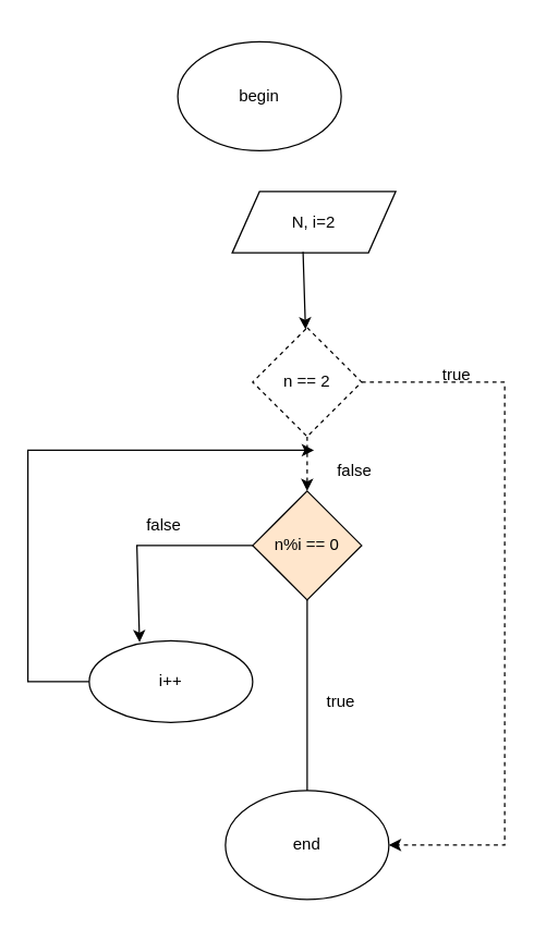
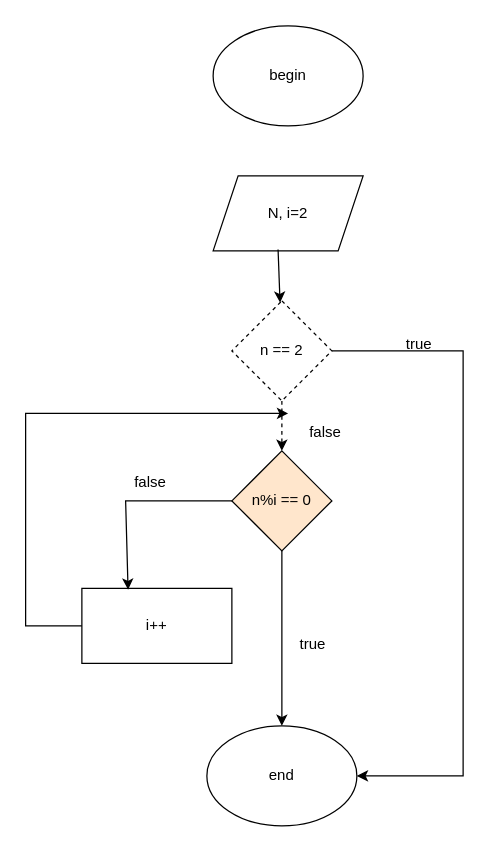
  <mxCell id="0" />
  <mxCell id="1" parent="0" />
- <mxCell id="2" value="begin" style="ellipse;whiteSpace=wrap;html=1;" vertex="1" parent="1"><mxGeometry x="130" y="30" width="120" height="80" as="geometry" /></mxCell>
- <mxCell id="3" value="N, i=2" style="shape=parallelogram;perimeter=parallelogramPerimeter;whiteSpace=wrap;html=1;fixedSize=1;" vertex="1" parent="1"><mxGeometry x="170" y="140" width="120" height="45" as="geometry" /></mxCell>
+ <mxCell id="2" value="begin" style="ellipse;whiteSpace=wrap;html=1;" vertex="1" parent="1"><mxGeometry x="170" y="20" width="120" height="80" as="geometry" /></mxCell>
+ <mxCell id="3" value="N, i=2" style="shape=parallelogram;perimeter=parallelogramPerimeter;whiteSpace=wrap;html=1;fixedSize=1;" vertex="1" parent="1"><mxGeometry x="170" y="140" width="120" height="60" as="geometry" /></mxCell>
  <mxCell id="4" value="n%i == 0" style="rhombus;whiteSpace=wrap;html=1;fillColor=#ffe6cc;" vertex="1" parent="1"><mxGeometry x="185" y="360" width="80" height="80" as="geometry" /></mxCell>
- <mxCell id="5" value="i++" style="ellipse;whiteSpace=wrap;html=1;" vertex="1" parent="1"><mxGeometry x="65" y="470" width="120" height="60" as="geometry" /></mxCell>
+ <mxCell id="5" value="i++" style="rounded=0;whiteSpace=wrap;html=1;" vertex="1" parent="1"><mxGeometry x="65" y="470" width="120" height="60" as="geometry" /></mxCell>
  <mxCell id="6" value="end" style="ellipse;whiteSpace=wrap;html=1;" vertex="1" parent="1"><mxGeometry x="165" y="580" width="120" height="80" as="geometry" /></mxCell>
- <mxCell id="7" value="" style="endArrow=none;html=1;rounded=0;exitX=0.5;exitY=1;exitDx=0;exitDy=0;" edge="1" parent="1" source="4" target="6"><mxGeometry width="50" height="50" relative="1" as="geometry"><mxPoint x="220" y="440" as="sourcePoint" /><mxPoint x="230" y="570" as="targetPoint" /></mxGeometry></mxCell>
+ <mxCell id="7" value="" style="endArrow=classic;html=1;rounded=0;exitX=0.5;exitY=1;exitDx=0;exitDy=0;" edge="1" parent="1" source="4" target="6"><mxGeometry width="50" height="50" relative="1" as="geometry"><mxPoint x="220" y="440" as="sourcePoint" /><mxPoint x="230" y="570" as="targetPoint" /></mxGeometry></mxCell>
  <mxCell id="8" value="" style="endArrow=classic;html=1;rounded=0;exitX=0;exitY=0.5;exitDx=0;exitDy=0;entryX=0.308;entryY=0.017;entryDx=0;entryDy=0;entryPerimeter=0;" edge="1" parent="1" source="4" target="5"><mxGeometry width="50" height="50" relative="1" as="geometry"><mxPoint x="220" y="440" as="sourcePoint" /><mxPoint x="140" y="450" as="targetPoint" /><Array as="points"><mxPoint x="140" y="400" /><mxPoint x="100" y="400" /></Array></mxGeometry></mxCell>
  <mxCell id="9" value="true" style="text;html=1;strokeColor=none;fillColor=none;align=center;verticalAlign=middle;whiteSpace=wrap;rounded=0;" vertex="1" parent="1"><mxGeometry x="220" y="500" width="60" height="30" as="geometry" /></mxCell>
  <mxCell id="10" value="false" style="text;html=1;strokeColor=none;fillColor=none;align=center;verticalAlign=middle;whiteSpace=wrap;rounded=0;" vertex="1" parent="1"><mxGeometry x="90" y="370" width="60" height="30" as="geometry" /></mxCell>
  <mxCell id="11" value="n == 2" style="rhombus;whiteSpace=wrap;html=1;dashed=1;" vertex="1" parent="1"><mxGeometry x="185" y="240" width="80" height="80" as="geometry" /></mxCell>
  <mxCell id="12" value="" style="endArrow=classic;html=1;rounded=0;exitX=0.433;exitY=0.983;exitDx=0;exitDy=0;exitPerimeter=0;" edge="1" parent="1" source="3" target="11"><mxGeometry width="50" height="50" relative="1" as="geometry"><mxPoint x="220" y="440" as="sourcePoint" /><mxPoint x="270" y="390" as="targetPoint" /></mxGeometry></mxCell>
- <mxCell id="13" value="" style="endArrow=classic;html=1;rounded=0;exitX=1;exitY=0.5;exitDx=0;exitDy=0;entryX=1;entryY=0.5;entryDx=0;entryDy=0;dashed=1;" edge="1" parent="1" source="11" target="6"><mxGeometry width="50" height="50" relative="1" as="geometry"><mxPoint x="220" y="440" as="sourcePoint" /><mxPoint x="380" y="280" as="targetPoint" /><Array as="points"><mxPoint x="370" y="280" /><mxPoint x="370" y="620" /></Array></mxGeometry></mxCell>
+ <mxCell id="13" value="" style="endArrow=classic;html=1;rounded=0;exitX=1;exitY=0.5;exitDx=0;exitDy=0;entryX=1;entryY=0.5;entryDx=0;entryDy=0;" edge="1" parent="1" source="11" target="6"><mxGeometry width="50" height="50" relative="1" as="geometry"><mxPoint x="220" y="440" as="sourcePoint" /><mxPoint x="380" y="280" as="targetPoint" /><Array as="points"><mxPoint x="370" y="280" /><mxPoint x="370" y="620" /></Array></mxGeometry></mxCell>
  <mxCell id="14" value="" style="endArrow=classic;html=1;rounded=0;exitX=0.5;exitY=1;exitDx=0;exitDy=0;entryX=0.5;entryY=0;entryDx=0;entryDy=0;dashed=1;" edge="1" parent="1" source="11" target="4"><mxGeometry width="50" height="50" relative="1" as="geometry"><mxPoint x="220" y="440" as="sourcePoint" /><mxPoint x="270" y="390" as="targetPoint" /></mxGeometry></mxCell>
  <mxCell id="15" value="true" style="text;html=1;strokeColor=none;fillColor=none;align=center;verticalAlign=middle;whiteSpace=wrap;rounded=0;" vertex="1" parent="1"><mxGeometry x="305" y="260" width="60" height="30" as="geometry" /></mxCell>
  <mxCell id="16" value="false" style="text;html=1;strokeColor=none;fillColor=none;align=center;verticalAlign=middle;whiteSpace=wrap;rounded=0;" vertex="1" parent="1"><mxGeometry x="230" y="330" width="60" height="30" as="geometry" /></mxCell>
  <mxCell id="17" value="" style="endArrow=classic;html=1;rounded=0;exitX=0;exitY=0.5;exitDx=0;exitDy=0;entryX=0;entryY=0;entryDx=0;entryDy=0;" edge="1" parent="1" source="5" target="16"><mxGeometry width="50" height="50" relative="1" as="geometry"><mxPoint x="220" y="440" as="sourcePoint" /><mxPoint x="270" y="390" as="targetPoint" /><Array as="points"><mxPoint x="20" y="500" /><mxPoint x="20" y="330" /><mxPoint x="60" y="330" /></Array></mxGeometry></mxCell>
